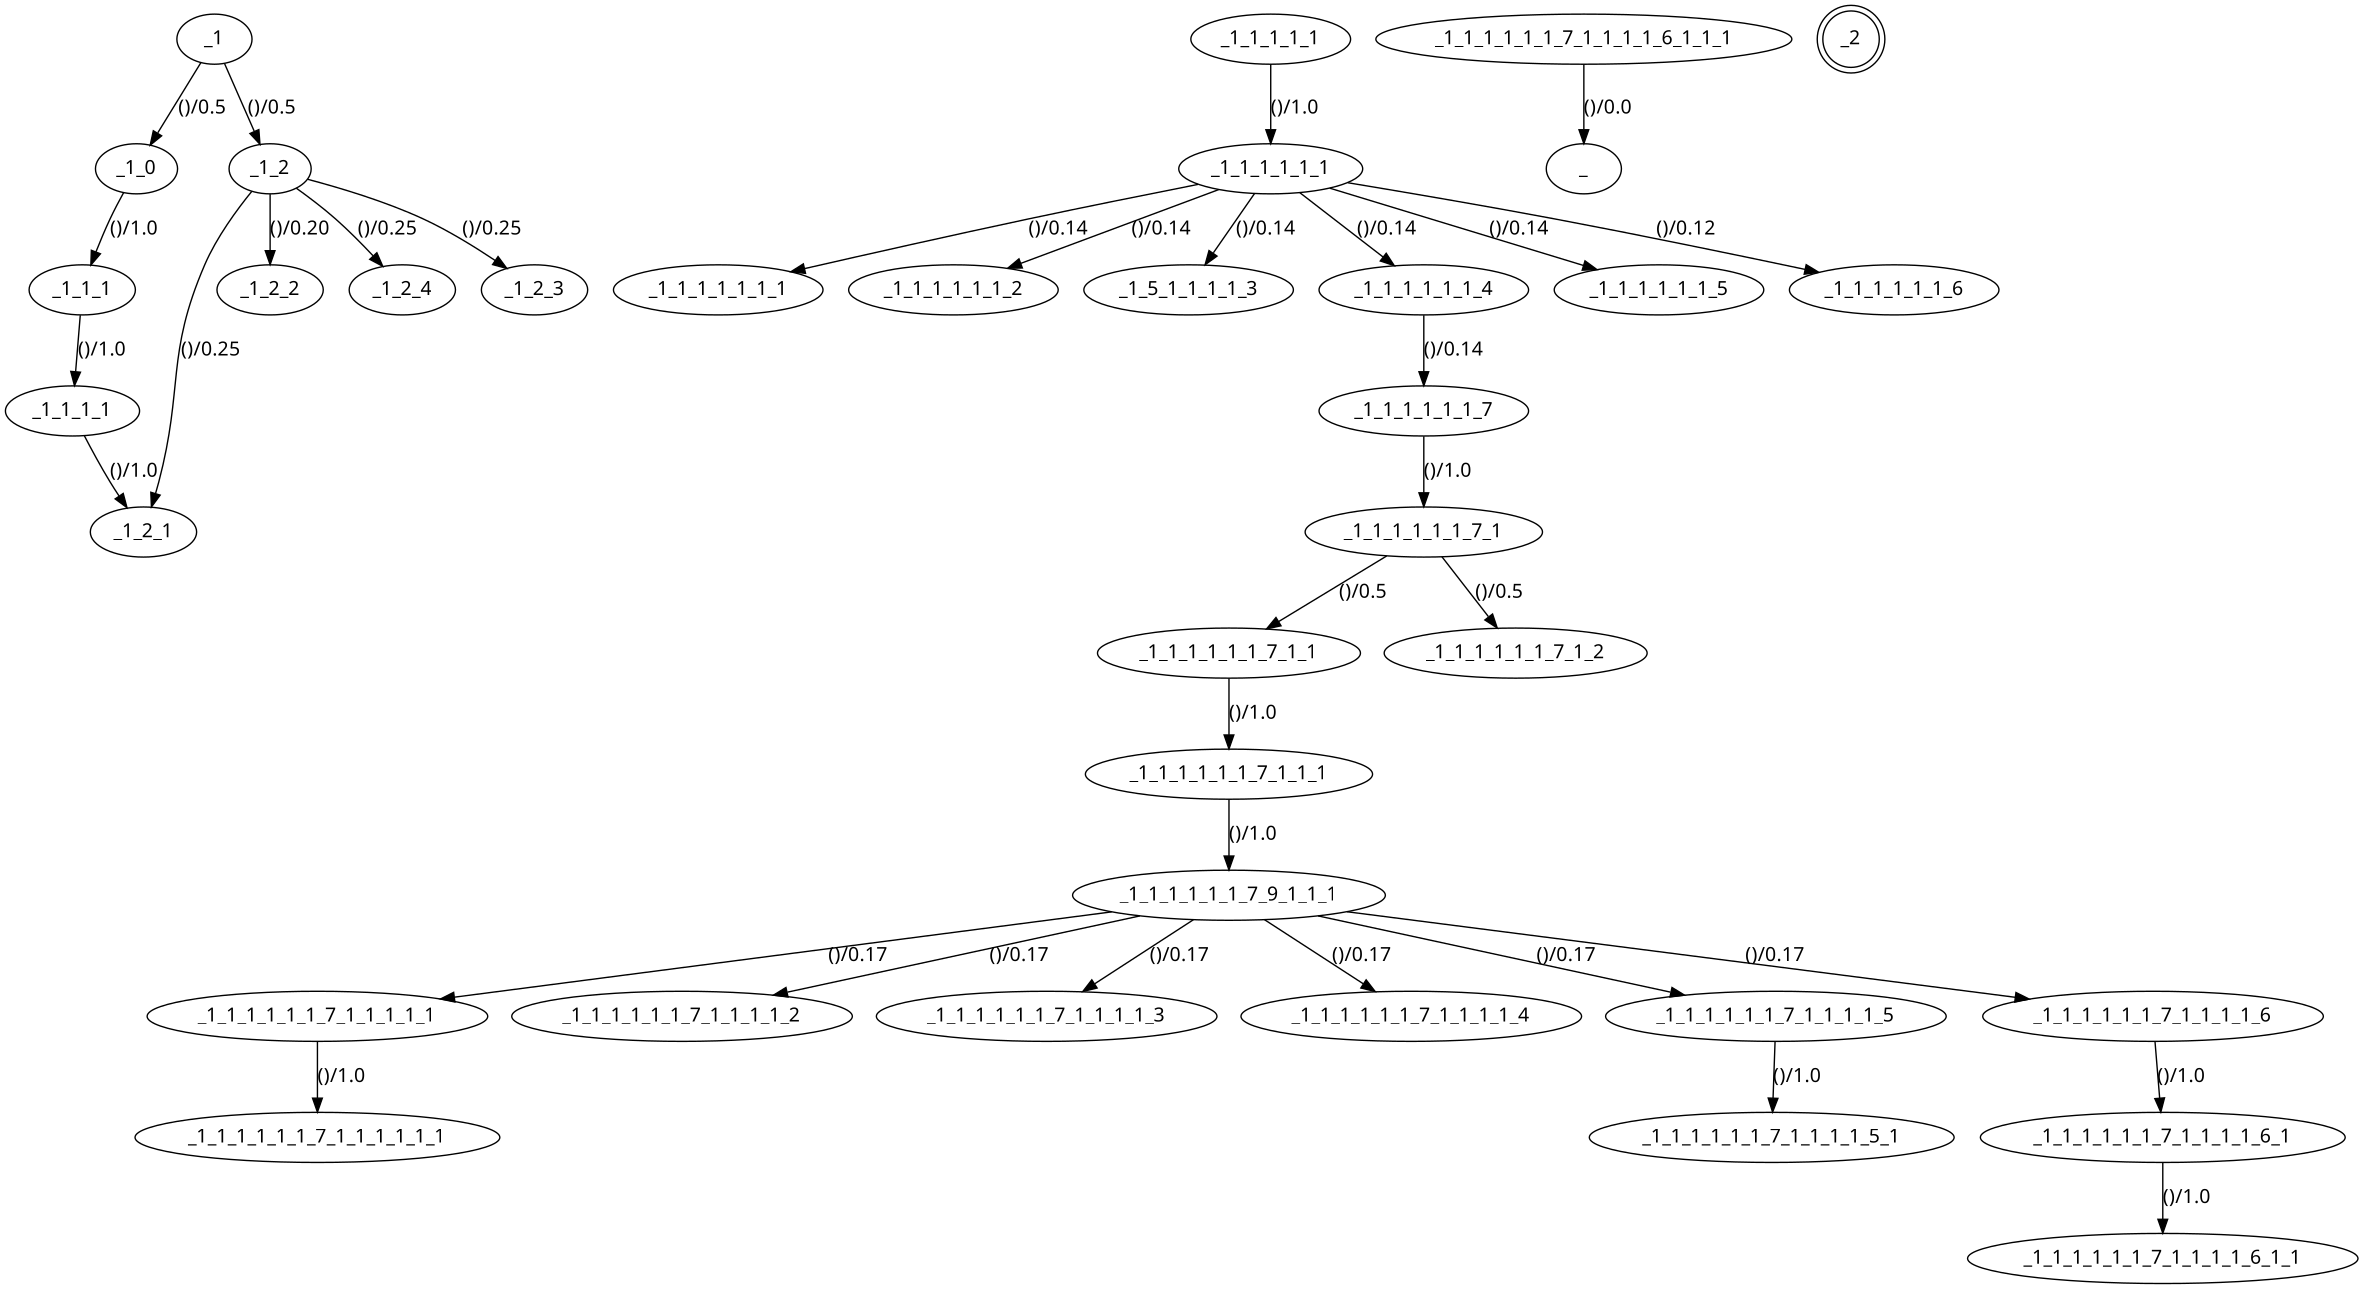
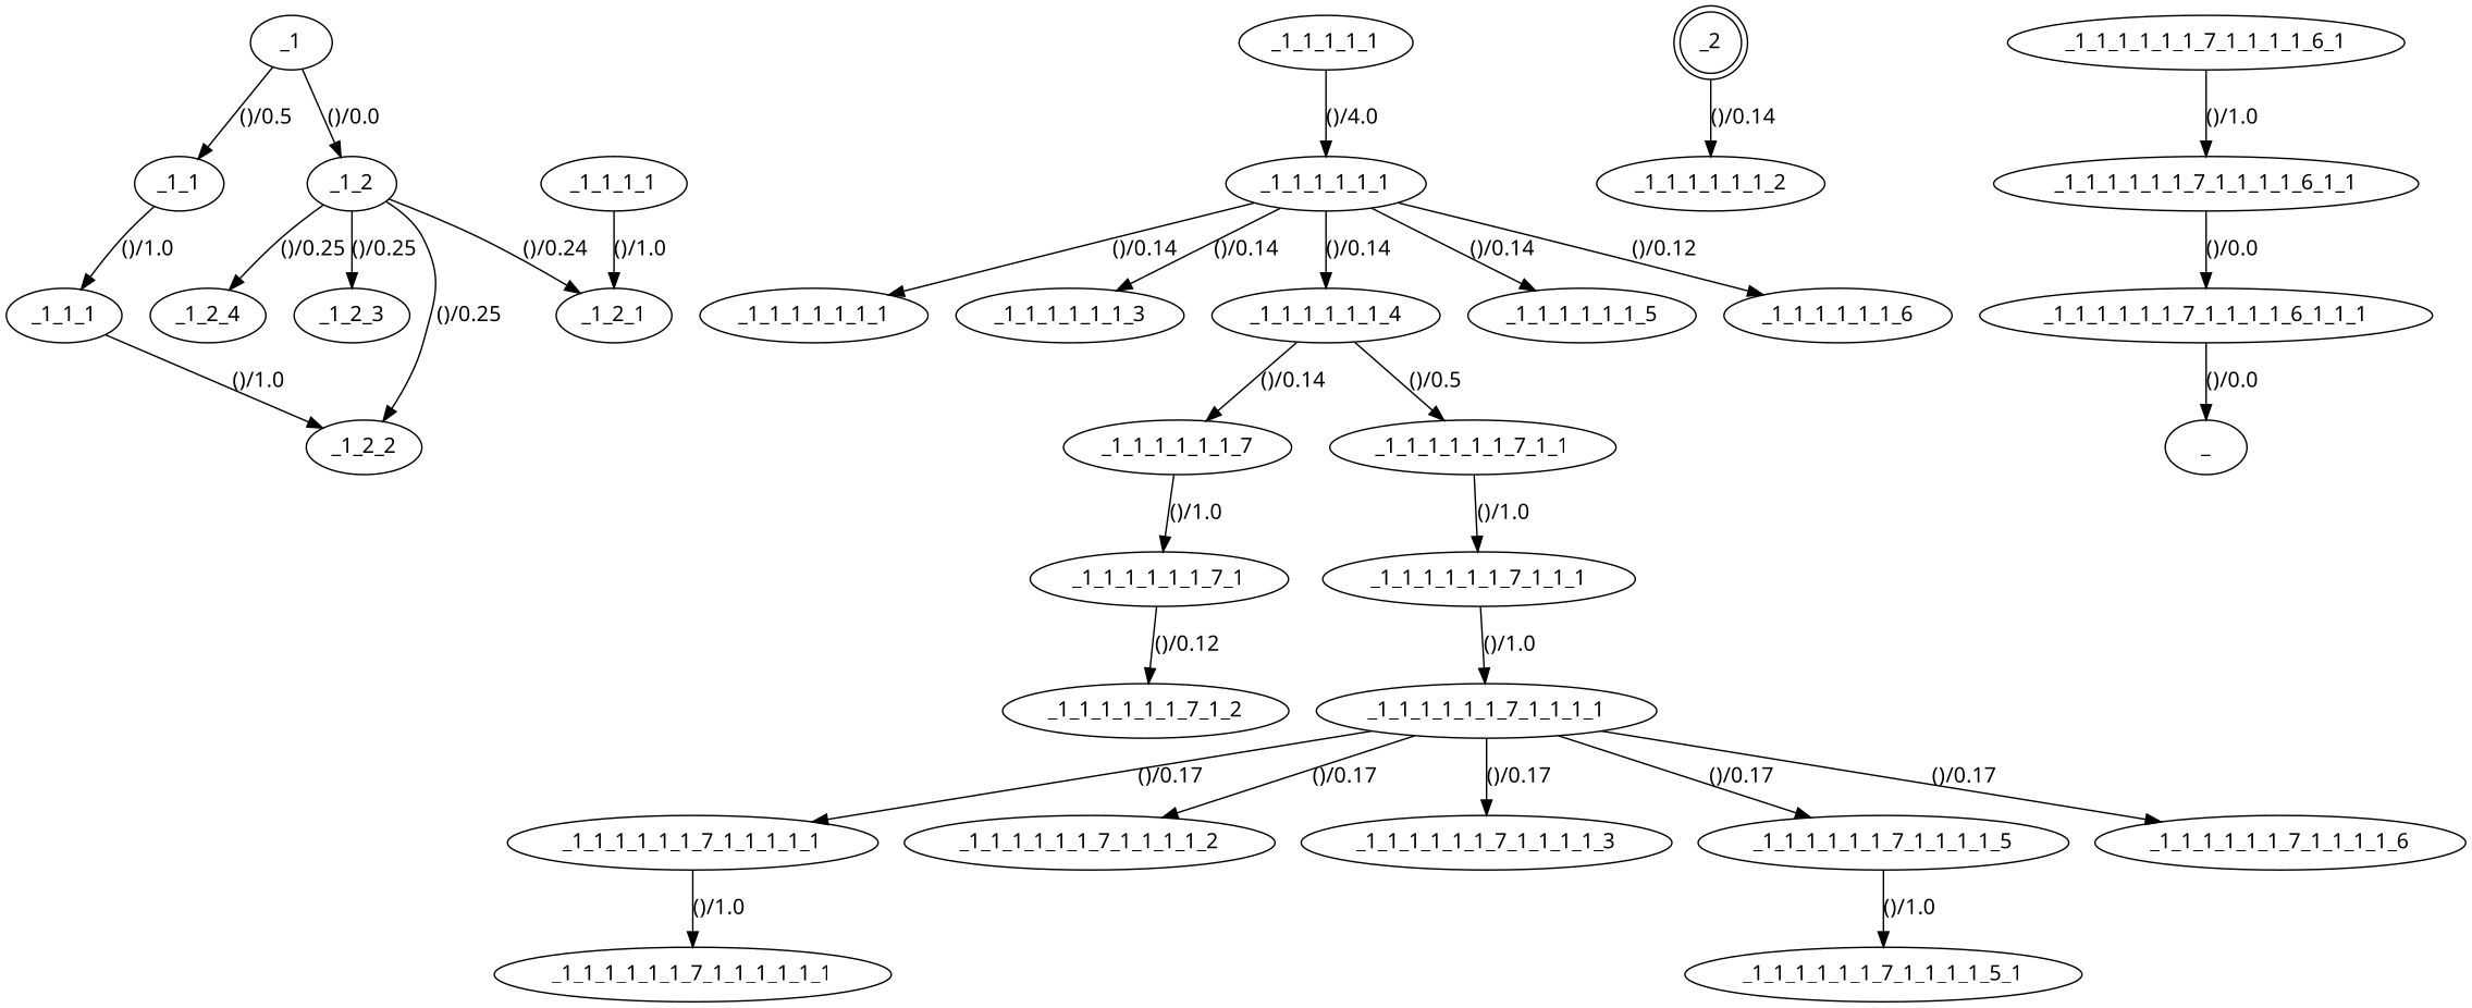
  digraph {
    fontname="Noto Sans"
    node [fontname="Noto Sans"]
    edge [check_guard="(u'', u'')" fontname="Noto Sans" probability=1.0 set_guard="(u'', u'')"]
    _1
-   _1_1 [label=_1_0]
+   _1_1
    _1_2
    _1_1_1
    _1_2_1
    _1_2_2
    _1_2_4
    _1_2_3
    _1_1_1_1
    _1_1_1_1_1
    _1_1_1_1_1_1
    _1_1_1_1_1_1_1
    _1_1_1_1_1_1_2
-   _1_1_1_1_1_1_3 [label=_1_5_1_1_1_1_3]
+   _1_1_1_1_1_1_3
    _1_1_1_1_1_1_4
    _1_1_1_1_1_1_5
    _1_1_1_1_1_1_6
    _1_1_1_1_1_1_7
    _1_1_1_1_1_1_7_1
    _1_1_1_1_1_1_7_1_1
    _1_1_1_1_1_1_7_1_2
    _1_1_1_1_1_1_7_1_1_1
-   _1_1_1_1_1_1_7_1_1_1_1 [label=_1_1_1_1_1_1_7_9_1_1_1]
+   _1_1_1_1_1_1_7_1_1_1_1
    _1_1_1_1_1_1_7_1_1_1_1_1
    _1_1_1_1_1_1_7_1_1_1_1_2
    _1_1_1_1_1_1_7_1_1_1_1_3
-   _1_1_1_1_1_1_7_1_1_1_1_4
    _1_1_1_1_1_1_7_1_1_1_1_5
    _1_1_1_1_1_1_7_1_1_1_1_6
    _1_1_1_1_1_1_7_1_1_1_1_1_1
    _1_1_1_1_1_1_7_1_1_1_1_5_1
    _1_1_1_1_1_1_7_1_1_1_1_6_1
    _1_1_1_1_1_1_7_1_1_1_1_6_1_1
    _1_1_1_1_1_1_7_1_1_1_1_6_1_1_1
    _
    _2 [shape=doublecircle]
    _1 -> _1_1 [edge_id="fc549930-c01f-11e5-bdbc-a94980e8de8d" label="()/0.5" probability=0.5]
-   _1 -> _1_2 [edge_id="d7b9c1e1-c975-11e5-b0eb-a94980e8de8d" label="()/0.5" probability=0.5]
+   _1 -> _1_2 [edge_id="d7b9c1e1-c975-11e5-b0eb-a94980e8de8d" label="()/0.0" probability=0.5]
    _1_1 -> _1_1_1 [edge_id="fe4879ee-c01f-11e5-8b18-a94980e8de8d" label="()/1.0"]
-   _1_2 -> _1_2_1 [edge_id="b18e8770-c5a2-11e5-922c-2c600cd4c6d7" label="()/0.25" probability=0.25]
-   _1_2 -> _1_2_2 [edge_id="dfcd2bb0-c975-11e5-99fe-a94980e8de8d" label="()/0.20" probability=0.25]
+   _1_2 -> _1_2_1 [edge_id="b18e8770-c5a2-11e5-922c-2c600cd4c6d7" label="()/0.24" probability=0.25]
+   _1_2 -> _1_2_2 [edge_id="dfcd2bb0-c975-11e5-99fe-a94980e8de8d" label="()/0.25" probability=0.25]
    _1_2 -> _1_2_4 [edge_id="4f354770-cc06-11e5-a75f-2c600cd4c6d7" label="()/0.25" probability=0.25]
    _1_2 -> _1_2_3 [edge_id="452f3561-cc06-11e5-b6e7-2c600cd4c6d7" label="()/0.25" probability=0.25]
-   _1_1_1 -> _1_1_1_1 [edge_id="ac323121-c02d-11e5-8503-a94980e8de8d" label="()/1.0"]
+   _1_1_1 -> _1_2_2 [edge_id="ac323121-c02d-11e5-8503-a94980e8de8d" label="()/1.0"]
    _1_1_1_1 -> _1_2_1 [edge_id="2e873671-c02e-11e5-a260-a94980e8de8d" label="()/1.0"]
-   _1_1_1_1_1 -> _1_1_1_1_1_1 [edge_id="fa83d631-c032-11e5-aabc-a94980e8de8d" label="()/1.0"]
+   _1_1_1_1_1 -> _1_1_1_1_1_1 [edge_id="fa83d631-c032-11e5-aabc-a94980e8de8d" label="()/4.0"]
    _1_1_1_1_1_1 -> _1_1_1_1_1_1_1 [edge_id="8bbcdc9f-c038-11e5-88a6-a94980e8de8d" label="()/0.14" probability=0.142857142857]
-   _1_1_1_1_1_1 -> _1_1_1_1_1_1_2 [edge_id="e2cac7ef-c038-11e5-b7d3-a94980e8de8d" label="()/0.14" probability=0.142857142857]
+   _2 -> _1_1_1_1_1_1_2 [edge_id="e2cac7ef-c038-11e5-b7d3-a94980e8de8d" label="()/0.14" probability=0.142857142857]
    _1_1_1_1_1_1 -> _1_1_1_1_1_1_3 [edge_id="0b82f9ae-c039-11e5-b3ff-a94980e8de8d" label="()/0.14" probability=0.142857142857]
    _1_1_1_1_1_1 -> _1_1_1_1_1_1_4 [edge_id="3bceb6e2-c039-11e5-9122-a94980e8de8d" label="()/0.14" probability=0.142857142857]
    _1_1_1_1_1_1 -> _1_1_1_1_1_1_5 [edge_id="fdcfa1a1-c039-11e5-8b14-a94980e8de8d" label="()/0.14" probability=0.142857142857]
    _1_1_1_1_1_1 -> _1_1_1_1_1_1_6 [edge_id="ff775e30-c039-11e5-93ba-a94980e8de8d" label="()/0.12" probability=0.142857142857]
    _1_1_1_1_1_1_4 -> _1_1_1_1_1_1_7 [edge_id="01636f5f-c03d-11e5-94c1-a94980e8de8d" label="()/0.14" probability=0.142857142857]
    _1_1_1_1_1_1_7 -> _1_1_1_1_1_1_7_1 [edge_id="63c5beb1-c03d-11e5-986f-a94980e8de8d" label="()/1.0"]
-   _1_1_1_1_1_1_7_1 -> _1_1_1_1_1_1_7_1_1 [edge_id="81ed66c1-c03f-11e5-b923-a94980e8de8d" label="()/0.5" probability=0.5]
-   _1_1_1_1_1_1_7_1 -> _1_1_1_1_1_1_7_1_2 [edge_id="90f4aa10-c0c2-11e5-9162-a94980e8de8d" label="()/0.5" probability=0.5]
+   _1_1_1_1_1_1_4 -> _1_1_1_1_1_1_7_1_1 [edge_id="81ed66c1-c03f-11e5-b923-a94980e8de8d" label="()/0.5" probability=0.5]
+   _1_1_1_1_1_1_7_1 -> _1_1_1_1_1_1_7_1_2 [edge_id="90f4aa10-c0c2-11e5-9162-a94980e8de8d" label="()/0.12" probability=0.5]
    _1_1_1_1_1_1_7_1_1 -> _1_1_1_1_1_1_7_1_1_1 [edge_id="80083690-c040-11e5-a873-a94980e8de8d" label="()/1.0"]
    _1_1_1_1_1_1_7_1_1_1 -> _1_1_1_1_1_1_7_1_1_1_1 [edge_id="110f70e2-c041-11e5-8143-a94980e8de8d" label="()/1.0"]
    _1_1_1_1_1_1_7_1_1_1_1 -> _1_1_1_1_1_1_7_1_1_1_1_1 [edge_id="cb99f522-c041-11e5-8451-a94980e8de8d" label="()/0.17" probability=0.166666666667]
    _1_1_1_1_1_1_7_1_1_1_1 -> _1_1_1_1_1_1_7_1_1_1_1_2 [edge_id="018954a1-c042-11e5-88d0-a94980e8de8d" label="()/0.17" probability=0.166666666667]
    _1_1_1_1_1_1_7_1_1_1_1 -> _1_1_1_1_1_1_7_1_1_1_1_3 [edge_id="2f99eede-c042-11e5-a975-a94980e8de8d" label="()/0.17" probability=0.166666666667]
-   _1_1_1_1_1_1_7_1_1_1_1 -> _1_1_1_1_1_1_7_1_1_1_1_4 [edge_id="59dcb841-c042-11e5-a3d8-a94980e8de8d" label="()/0.17" probability=0.166666666667]
    _1_1_1_1_1_1_7_1_1_1_1 -> _1_1_1_1_1_1_7_1_1_1_1_5 [edge_id="9ddb07e2-c042-11e5-a824-a94980e8de8d" label="()/0.17" probability=0.166666666667]
    _1_1_1_1_1_1_7_1_1_1_1 -> _1_1_1_1_1_1_7_1_1_1_1_6 [edge_id="63b998ef-c8bd-11e5-b359-00247e035201" label="()/0.17" probability=0.166666666667]
    _1_1_1_1_1_1_7_1_1_1_1_1 -> _1_1_1_1_1_1_7_1_1_1_1_1_1 [edge_id="2f5d7d41-c8b5-11e5-b5b1-00247e035201" label="()/1.0"]
    _1_1_1_1_1_1_7_1_1_1_1_5 -> _1_1_1_1_1_1_7_1_1_1_1_5_1 [edge_id="a6ca075e-c0c0-11e5-bbbb-a94980e8de8d" label="()/1.0"]
-   _1_1_1_1_1_1_7_1_1_1_1_6 -> _1_1_1_1_1_1_7_1_1_1_1_6_1 [edge_id="b40472c1-c8be-11e5-b9d2-00247e035201" label="()/1.0"]
    _1_1_1_1_1_1_7_1_1_1_1_6_1 -> _1_1_1_1_1_1_7_1_1_1_1_6_1_1 [edge_id="6bf28cd0-cef7-11e5-9913-00247e035201" label="()/1.0"]
+   _1_1_1_1_1_1_7_1_1_1_1_6_1_1 -> _1_1_1_1_1_1_7_1_1_1_1_6_1_1_1 [check_guard="('', '')" edge_id="9f1c66de-cefb-11e5-a00b-00247e035201" label="()/0.0" probability=0.0 set_guard="('', '')"]
    _1_1_1_1_1_1_7_1_1_1_1_6_1_1_1 -> _ [check_guard="('', '')" edge_id="00ff892f-cefe-11e5-aa50-00247e035201" label="()/0.0" probability=0.0 set_guard="('', '')"]
  }
